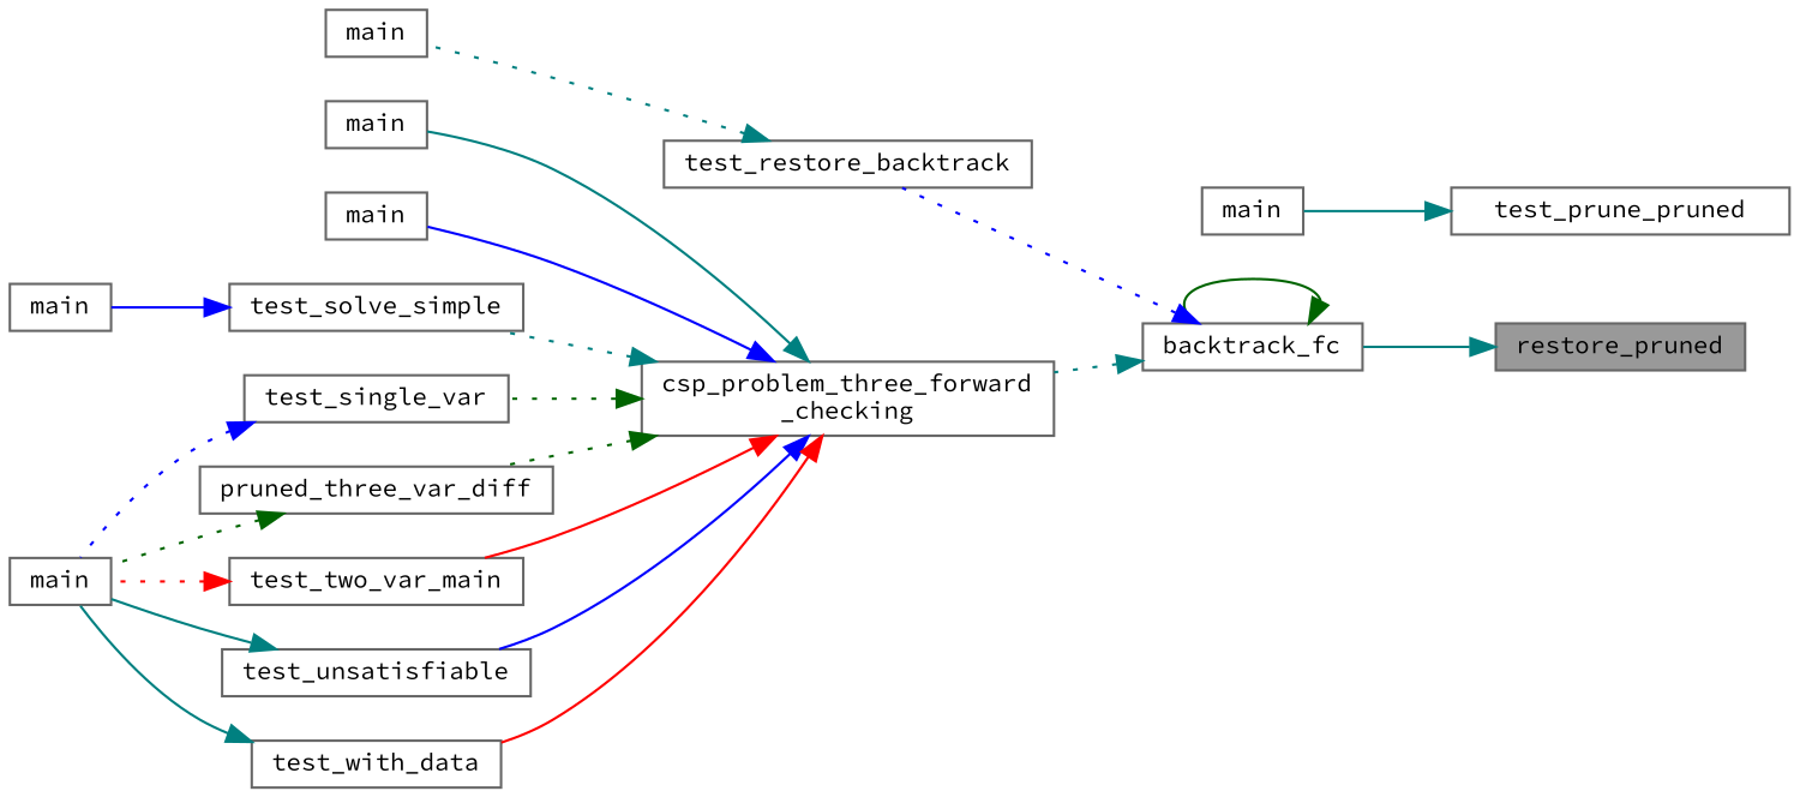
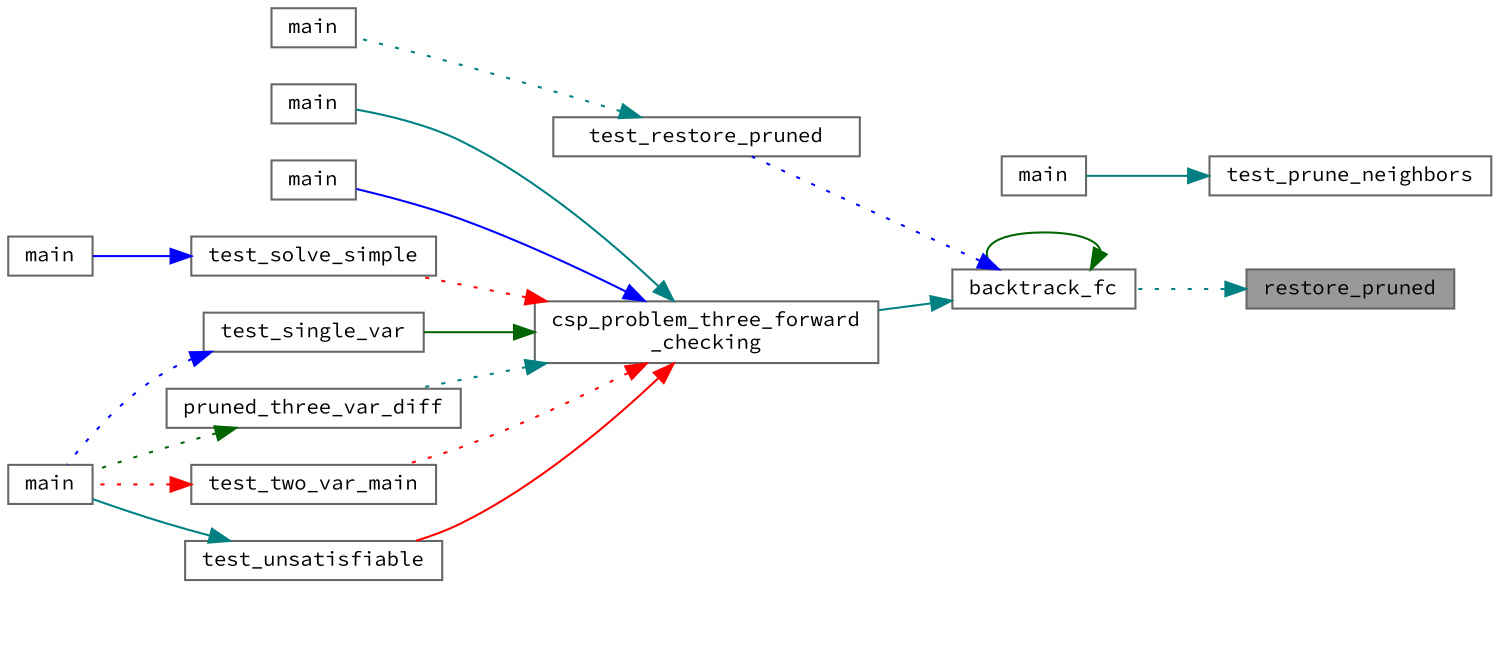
  digraph {
    fontname="Source Code Pro"
    rankdir=RL
    node [color=grey40 fillcolor=white fontname="Source Code Pro" fontsize=10 shape=box style=filled]
    edge [color=teal dir=back fontname="Source Code Pro" fontsize=10 labelfontname=Roboto labelfontsize=10 style=solid]
    n1 [color=gray40 fillcolor=grey60 fontcolor=black height=0.2 label=restore_pruned width=0.4]
    n2 [height=0.2 label=backtrack_fc width=0.4]
-   n3 [height=0.2 label=test_restore_backtrack width=0.4]
+   n3 [height=0.2 label=test_restore_pruned width=0.4]
    n4 [height=0.2 label="csp_problem_three_forward\l_checking" width=0.4]
-   n5 [height=0.2 label=test_prune_pruned width=0.4]
+   n5 [height=0.2 label=test_prune_neighbors width=0.4]
    n6 [height=0.2 label=main width=0.4]
    n7 [height=0.2 label=main width=0.4]
    n8 [height=0.2 label=main width=0.4]
    n9 [height=0.2 label=main width=0.4]
    n10 [height=0.2 label=test_single_var width=0.4]
    n11 [height=0.2 label=test_solve_simple width=0.4]
    n12 [height=0.2 label=pruned_three_var_diff width=0.4]
    n13 [height=0.2 label=test_two_var_main width=0.4]
    n14 [height=0.2 label=test_unsatisfiable width=0.4]
-   n15 [height=0.2 label=test_with_data width=0.4]
    n16 [height=0.2 label=main width=0.4]
    n17 [height=0.2 label=main width=0.4]
-   n1 -> n2
+   n1 -> n2 [style=dotted]
    n2 -> n2 [color=darkgreen]
    n2 -> n3 [color=blue style=dotted]
-   n2 -> n4 [style=dotted]
+   n2 -> n4
    n3 -> n7 [style=dotted]
    n4 -> n8
    n4 -> n9 [color=blue]
-   n4 -> n10 [color=darkgreen style=dotted]
-   n4 -> n11 [style=dotted]
-   n4 -> n12 [color=darkgreen style=dotted]
-   n4 -> n13 [color=red]
-   n4 -> n14 [color=blue]
-   n4 -> n15 [color=red]
+   n4 -> n10 [color=darkgreen]
+   n4 -> n11 [color=red style=dotted]
+   n4 -> n12 [style=dotted]
+   n4 -> n13 [color=red style=dotted]
+   n4 -> n14 [color=red]
    n5 -> n6
    n10 -> n16 [color=blue style=dotted]
    n11 -> n17 [color=blue]
    n12 -> n16 [color=darkgreen style=dotted]
    n13 -> n16 [color=red style=dotted]
    n14 -> n16
-   n15 -> n16
  }
